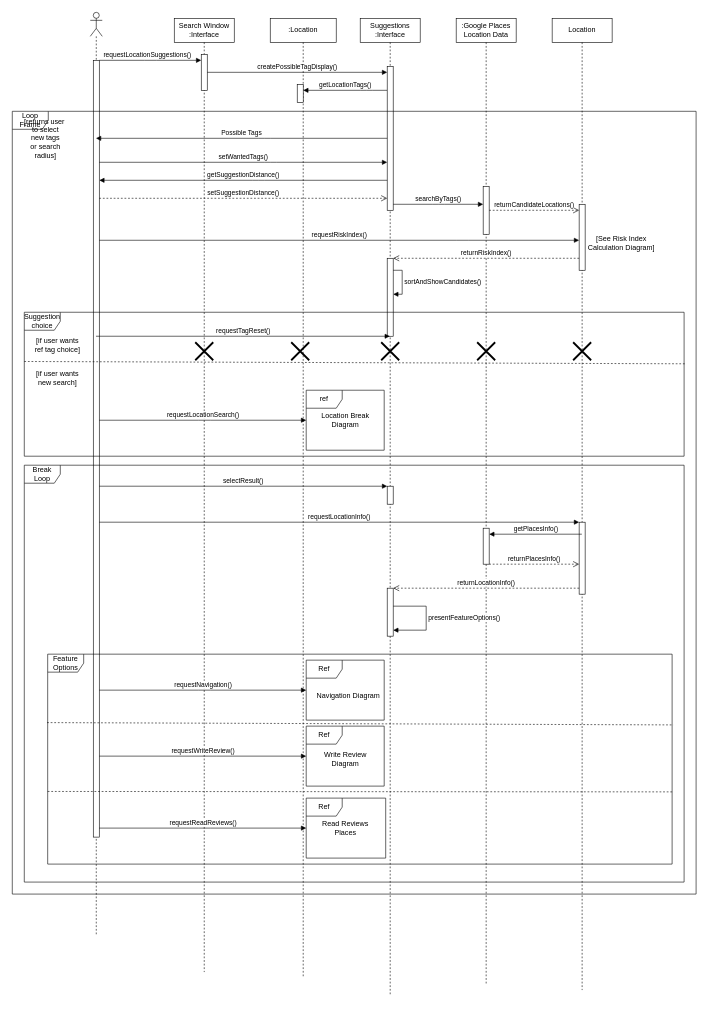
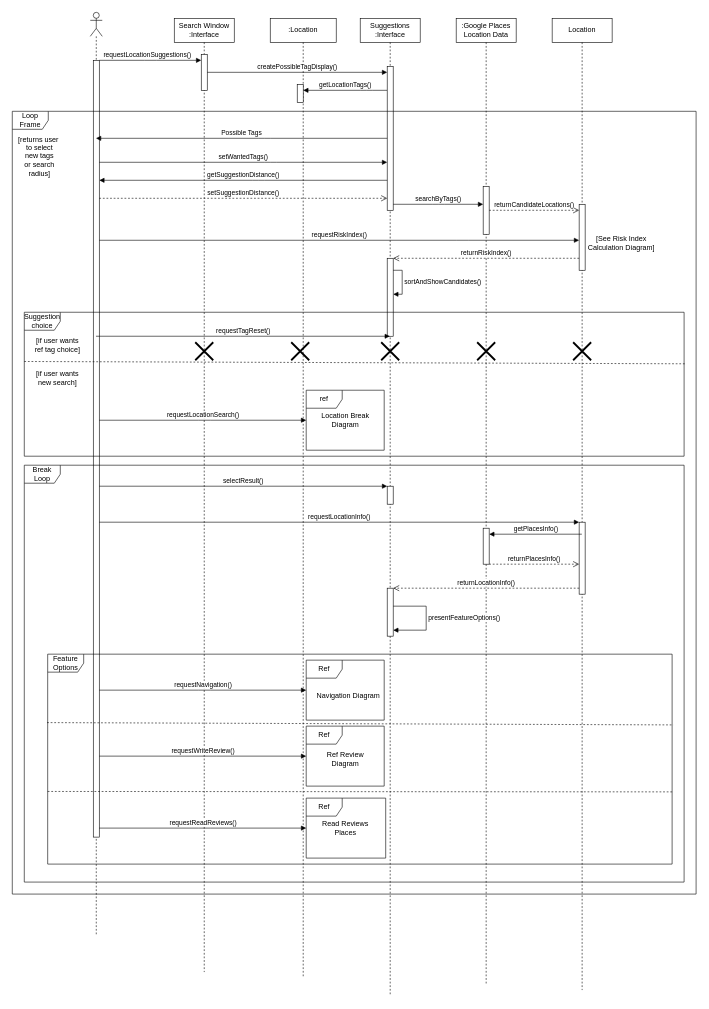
  <mxCell id="0" />
  <mxCell id="1" parent="0" />
  <mxCell id="2" value="" style="shape=umlLifeline;participant=umlActor;perimeter=lifelinePerimeter;whiteSpace=wrap;html=1;container=1;collapsible=0;recursiveResize=0;verticalAlign=top;spacingTop=36;outlineConnect=0;" vertex="1" parent="1"><mxGeometry x="150" y="20" width="20" height="1540" as="geometry" /></mxCell>
  <mxCell id="3" value="" style="html=1;points=[];perimeter=orthogonalPerimeter;" vertex="1" parent="2"><mxGeometry x="5" y="80" width="10" height="1295" as="geometry" /></mxCell>
  <mxCell id="4" value="Search Window&lt;br&gt;:Interface" style="shape=umlLifeline;perimeter=lifelinePerimeter;whiteSpace=wrap;html=1;container=1;collapsible=0;recursiveResize=0;outlineConnect=0;" vertex="1" parent="1"><mxGeometry x="290" y="30" width="100" height="1590" as="geometry" /></mxCell>
  <mxCell id="5" value="" style="html=1;points=[];perimeter=orthogonalPerimeter;" vertex="1" parent="4"><mxGeometry x="45" y="60" width="10" height="60" as="geometry" /></mxCell>
  <mxCell id="6" value="requestLocationSuggestions()" style="html=1;verticalAlign=bottom;endArrow=block;" edge="1" parent="1" source="3" target="5"><mxGeometry x="-0.062" width="80" relative="1" as="geometry"><mxPoint x="350" y="230" as="sourcePoint" /><mxPoint x="430" y="230" as="targetPoint" /><Array as="points"><mxPoint x="250" y="100" /></Array><mxPoint as="offset" /></mxGeometry></mxCell>
  <mxCell id="7" value=":Location" style="shape=umlLifeline;perimeter=lifelinePerimeter;whiteSpace=wrap;html=1;container=1;collapsible=0;recursiveResize=0;outlineConnect=0;" vertex="1" parent="1"><mxGeometry x="450" y="30" width="110" height="1600" as="geometry" /></mxCell>
  <mxCell id="8" value="" style="html=1;points=[];perimeter=orthogonalPerimeter;" vertex="1" parent="7"><mxGeometry x="45" y="110" width="10" height="30" as="geometry" /></mxCell>
  <mxCell id="9" value="getLocationTags()" style="html=1;verticalAlign=bottom;endArrow=block;" edge="1" parent="1" source="11" target="8"><mxGeometry width="80" relative="1" as="geometry"><mxPoint x="440" y="220" as="sourcePoint" /><mxPoint x="520" y="220" as="targetPoint" /><Array as="points"><mxPoint x="610" y="150" /></Array></mxGeometry></mxCell>
  <mxCell id="10" value="Suggestions&lt;br&gt;:Interface" style="shape=umlLifeline;perimeter=lifelinePerimeter;whiteSpace=wrap;html=1;container=1;collapsible=0;recursiveResize=0;outlineConnect=0;" vertex="1" parent="1"><mxGeometry x="600" y="30" width="100" height="1630" as="geometry" /></mxCell>
  <mxCell id="11" value="" style="html=1;points=[];perimeter=orthogonalPerimeter;" vertex="1" parent="10"><mxGeometry x="45" y="80" width="10" height="240" as="geometry" /></mxCell>
  <mxCell id="12" value="" style="html=1;points=[];perimeter=orthogonalPerimeter;" vertex="1" parent="10"><mxGeometry x="45" y="400" width="10" height="130" as="geometry" /></mxCell>
  <mxCell id="13" value="sortAndShowCandidates()" style="edgeStyle=orthogonalEdgeStyle;html=1;align=left;spacingLeft=2;endArrow=block;rounded=0;" edge="1" target="12" parent="10" source="12"><mxGeometry relative="1" as="geometry"><mxPoint x="-40" y="480" as="sourcePoint" /><Array as="points"><mxPoint x="70" y="420" /><mxPoint x="70" y="460" /></Array><mxPoint x="-40" y="550" as="targetPoint" /></mxGeometry></mxCell>
  <mxCell id="14" value="" style="html=1;points=[];perimeter=orthogonalPerimeter;" vertex="1" parent="10"><mxGeometry x="45" y="780" width="10" height="30" as="geometry" /></mxCell>
  <mxCell id="15" value="createPossibleTagDisplay()" style="html=1;verticalAlign=bottom;endArrow=block;" edge="1" parent="1" source="5" target="11"><mxGeometry width="80" relative="1" as="geometry"><mxPoint x="620" y="250" as="sourcePoint" /><mxPoint x="700" y="250" as="targetPoint" /></mxGeometry></mxCell>
  <mxCell id="16" value="Possible Tags" style="html=1;verticalAlign=bottom;endArrow=block;" edge="1" parent="1" source="11" target="2"><mxGeometry width="80" relative="1" as="geometry"><mxPoint x="400" y="240" as="sourcePoint" /><mxPoint x="480" y="240" as="targetPoint" /><Array as="points"><mxPoint x="440" y="230" /></Array></mxGeometry></mxCell>
  <mxCell id="17" value="setWantedTags()" style="html=1;verticalAlign=bottom;endArrow=block;" edge="1" parent="1" source="3" target="11"><mxGeometry width="80" relative="1" as="geometry"><mxPoint x="390" y="290" as="sourcePoint" /><mxPoint x="470" y="290" as="targetPoint" /><Array as="points"><mxPoint x="450" y="270" /></Array></mxGeometry></mxCell>
  <mxCell id="18" value="getSuggestionDistance()" style="html=1;verticalAlign=bottom;endArrow=block;" edge="1" parent="1" source="11" target="3"><mxGeometry width="80" relative="1" as="geometry"><mxPoint x="570" y="220" as="sourcePoint" /><mxPoint x="650" y="220" as="targetPoint" /><Array as="points"><mxPoint x="430" y="300" /></Array></mxGeometry></mxCell>
  <mxCell id="19" value="setSuggestionDistance()" style="html=1;verticalAlign=bottom;endArrow=open;dashed=1;endSize=8;" edge="1" parent="1" source="3" target="11"><mxGeometry relative="1" as="geometry"><mxPoint x="650" y="390" as="sourcePoint" /><mxPoint x="570" y="390" as="targetPoint" /><Array as="points"><mxPoint x="620" y="330" /></Array></mxGeometry></mxCell>
  <mxCell id="20" value=":Google Places&lt;br&gt;Location Data" style="shape=umlLifeline;perimeter=lifelinePerimeter;whiteSpace=wrap;html=1;container=1;collapsible=0;recursiveResize=0;outlineConnect=0;" vertex="1" parent="1"><mxGeometry x="760" y="30" width="100" height="1610" as="geometry" /></mxCell>
  <mxCell id="21" value="" style="html=1;points=[];perimeter=orthogonalPerimeter;" vertex="1" parent="20"><mxGeometry x="45" y="280" width="10" height="80" as="geometry" /></mxCell>
  <mxCell id="22" value="searchByTags()" style="html=1;verticalAlign=bottom;endArrow=block;" edge="1" parent="1" source="11" target="21"><mxGeometry width="80" relative="1" as="geometry"><mxPoint x="790" y="300" as="sourcePoint" /><mxPoint x="870" y="300" as="targetPoint" /><Array as="points"><mxPoint x="730" y="340" /></Array></mxGeometry></mxCell>
  <mxCell id="23" value="Location" style="shape=umlLifeline;perimeter=lifelinePerimeter;whiteSpace=wrap;html=1;container=1;collapsible=0;recursiveResize=0;outlineConnect=0;" vertex="1" parent="1"><mxGeometry x="920" y="30" width="100" height="1620" as="geometry" /></mxCell>
  <mxCell id="24" value="" style="html=1;points=[];perimeter=orthogonalPerimeter;" vertex="1" parent="23"><mxGeometry x="45" y="310" width="10" height="110" as="geometry" /></mxCell>
  <mxCell id="25" value="returnCandidateLocations()" style="html=1;verticalAlign=bottom;endArrow=open;dashed=1;endSize=8;" edge="1" parent="1" source="21" target="24"><mxGeometry relative="1" as="geometry"><mxPoint x="840" y="350" as="sourcePoint" /><mxPoint x="760" y="350" as="targetPoint" /></mxGeometry></mxCell>
  <mxCell id="26" value="requestRiskIndex()" style="html=1;verticalAlign=bottom;endArrow=block;" edge="1" parent="1" source="3" target="24"><mxGeometry width="80" relative="1" as="geometry"><mxPoint x="420" y="380" as="sourcePoint" /><mxPoint x="500" y="380" as="targetPoint" /><Array as="points"><mxPoint x="770" y="400" /></Array></mxGeometry></mxCell>
  <mxCell id="27" value="[See Risk Index&lt;br&gt;Calculation Diagram]" style="text;html=1;align=center;verticalAlign=middle;resizable=0;points=[];autosize=1;strokeColor=none;" vertex="1" parent="1"><mxGeometry x="970" y="389" width="130" height="30" as="geometry" /></mxCell>
  <mxCell id="28" value="returnRiskIndex()" style="html=1;verticalAlign=bottom;endArrow=open;dashed=1;endSize=8;" edge="1" parent="1" source="24" target="12"><mxGeometry relative="1" as="geometry"><mxPoint x="800" y="510" as="sourcePoint" /><mxPoint x="720" y="510" as="targetPoint" /></mxGeometry></mxCell>
  <mxCell id="29" value="Loop&lt;br&gt;Frame" style="shape=umlFrame;whiteSpace=wrap;html=1;" vertex="1" parent="1"><mxGeometry x="20" y="185" width="1140" height="1305" as="geometry" /></mxCell>
  <mxCell id="30" value="Suggestion&lt;br&gt;choice" style="shape=umlFrame;whiteSpace=wrap;html=1;" vertex="1" parent="1"><mxGeometry x="40" y="520" width="1100" height="240" as="geometry" /></mxCell>
  <mxCell id="31" value="[if user wants&lt;br&gt;ref tag choice]" style="text;html=1;align=center;verticalAlign=middle;resizable=0;points=[];autosize=1;strokeColor=none;" vertex="1" parent="1"><mxGeometry x="45" y="560" width="100" height="30" as="geometry" /></mxCell>
  <mxCell id="32" value="requestTagReset()" style="html=1;verticalAlign=bottom;endArrow=block;" edge="1" parent="1" source="2" target="10"><mxGeometry width="80" relative="1" as="geometry"><mxPoint x="210" y="500" as="sourcePoint" /><mxPoint x="720" y="490" as="targetPoint" /><Array as="points"><mxPoint x="410" y="560" /></Array></mxGeometry></mxCell>
  <mxCell id="33" value="" style="shape=umlDestroy;whiteSpace=wrap;html=1;strokeWidth=3;" vertex="1" parent="1"><mxGeometry x="325" y="570" width="30" height="30" as="geometry" /></mxCell>
  <mxCell id="34" value="" style="shape=umlDestroy;whiteSpace=wrap;html=1;strokeWidth=3;" vertex="1" parent="1"><mxGeometry x="485" y="570" width="30" height="30" as="geometry" /></mxCell>
  <mxCell id="35" value="" style="shape=umlDestroy;whiteSpace=wrap;html=1;strokeWidth=3;" vertex="1" parent="1"><mxGeometry x="635" y="570" width="30" height="30" as="geometry" /></mxCell>
  <mxCell id="36" value="" style="shape=umlDestroy;whiteSpace=wrap;html=1;strokeWidth=3;" vertex="1" parent="1"><mxGeometry x="795" y="570" width="30" height="30" as="geometry" /></mxCell>
  <mxCell id="37" value="" style="shape=umlDestroy;whiteSpace=wrap;html=1;strokeWidth=3;" vertex="1" parent="1"><mxGeometry x="955" y="570" width="30" height="30" as="geometry" /></mxCell>
  <mxCell id="38" value="[if user wants&lt;br&gt;new search]" style="text;html=1;align=center;verticalAlign=middle;resizable=0;points=[];autosize=1;strokeColor=none;" vertex="1" parent="1"><mxGeometry x="50" y="615" width="90" height="30" as="geometry" /></mxCell>
  <mxCell id="39" value="ref" style="shape=umlFrame;whiteSpace=wrap;html=1;" vertex="1" parent="1"><mxGeometry x="510" y="650" width="130" height="100" as="geometry" /></mxCell>
  <mxCell id="40" value="requestLocationSearch()" style="html=1;verticalAlign=bottom;endArrow=block;" edge="1" parent="1" source="3" target="39"><mxGeometry width="80" relative="1" as="geometry"><mxPoint x="610" y="670" as="sourcePoint" /><mxPoint x="690" y="670" as="targetPoint" /><Array as="points"><mxPoint x="340" y="700" /></Array></mxGeometry></mxCell>
  <mxCell id="41" value="Location Break&lt;br&gt;Diagram" style="text;html=1;align=center;verticalAlign=middle;resizable=0;points=[];autosize=1;strokeColor=none;" vertex="1" parent="1"><mxGeometry x="525" y="685" width="100" height="30" as="geometry" /></mxCell>
  <mxCell id="42" value="" style="endArrow=none;dashed=1;html=1;exitX=0;exitY=0.342;exitDx=0;exitDy=0;exitPerimeter=0;entryX=1.002;entryY=0.358;entryDx=0;entryDy=0;entryPerimeter=0;" edge="1" parent="1" source="30" target="30"><mxGeometry width="50" height="50" relative="1" as="geometry"><mxPoint x="620" y="700" as="sourcePoint" /><mxPoint x="670" y="650" as="targetPoint" /></mxGeometry></mxCell>
  <mxCell id="43" value="Break&lt;br&gt;Loop" style="shape=umlFrame;whiteSpace=wrap;html=1;" vertex="1" parent="1"><mxGeometry x="40" y="775" width="1100" height="695" as="geometry" /></mxCell>
  <mxCell id="44" value="selectResult()" style="html=1;verticalAlign=bottom;endArrow=block;" edge="1" parent="1" source="3" target="14"><mxGeometry width="80" relative="1" as="geometry"><mxPoint x="600" y="800" as="sourcePoint" /><mxPoint x="680" y="800" as="targetPoint" /></mxGeometry></mxCell>
  <mxCell id="45" value="" style="html=1;points=[];perimeter=orthogonalPerimeter;" vertex="1" parent="1"><mxGeometry x="645" y="980" width="10" height="80" as="geometry" /></mxCell>
  <mxCell id="46" value="&lt;span style=&quot;text-align: center&quot;&gt;presentFeatureOptions()&lt;/span&gt;" style="edgeStyle=orthogonalEdgeStyle;html=1;align=left;spacingLeft=2;endArrow=block;rounded=0;" edge="1" parent="1" source="45" target="45"><mxGeometry relative="1" as="geometry"><mxPoint x="280" y="890" as="sourcePoint" /><Array as="points"><mxPoint x="710" y="1010" /><mxPoint x="710" y="1050" /></Array><mxPoint x="285" y="910" as="targetPoint" /></mxGeometry></mxCell>
  <mxCell id="47" value="" style="html=1;points=[];perimeter=orthogonalPerimeter;" vertex="1" parent="1"><mxGeometry x="805" y="880" width="10" height="60" as="geometry" /></mxCell>
  <mxCell id="48" value="" style="html=1;points=[];perimeter=orthogonalPerimeter;" vertex="1" parent="1"><mxGeometry x="965" y="870" width="10" height="120" as="geometry" /></mxCell>
  <mxCell id="49" value="requestLocationInfo()" style="html=1;verticalAlign=bottom;endArrow=block;" edge="1" parent="1" target="48" source="3"><mxGeometry width="80" relative="1" as="geometry"><mxPoint x="325" y="870" as="sourcePoint" /><mxPoint x="730" y="870" as="targetPoint" /></mxGeometry></mxCell>
  <mxCell id="50" value="getPlacesInfo()" style="html=1;verticalAlign=bottom;endArrow=block;" edge="1" parent="1" target="47"><mxGeometry width="80" relative="1" as="geometry"><mxPoint x="969.5" y="890" as="sourcePoint" /><mxPoint x="800" y="890" as="targetPoint" /></mxGeometry></mxCell>
  <mxCell id="51" value="returnPlacesInfo()" style="html=1;verticalAlign=bottom;endArrow=open;dashed=1;endSize=8;" edge="1" parent="1" source="47" target="48"><mxGeometry relative="1" as="geometry"><mxPoint x="860" y="850" as="sourcePoint" /><mxPoint x="780" y="850" as="targetPoint" /><Array as="points"><mxPoint x="890" y="940" /></Array></mxGeometry></mxCell>
  <mxCell id="52" value="returnLocationInfo()" style="html=1;verticalAlign=bottom;endArrow=open;dashed=1;endSize=8;" edge="1" parent="1" source="48" target="45"><mxGeometry relative="1" as="geometry"><mxPoint x="780" y="1000" as="sourcePoint" /><mxPoint x="700" y="1000" as="targetPoint" /><Array as="points"><mxPoint x="790" y="980" /></Array></mxGeometry></mxCell>
  <mxCell id="53" value="Feature&lt;br&gt;Options" style="shape=umlFrame;whiteSpace=wrap;html=1;" vertex="1" parent="1"><mxGeometry x="79" y="1090" width="1041" height="350" as="geometry" /></mxCell>
  <mxCell id="54" value="Ref" style="shape=umlFrame;whiteSpace=wrap;html=1;" vertex="1" parent="1"><mxGeometry x="510" y="1100" width="130" height="100" as="geometry" /></mxCell>
  <mxCell id="55" value="Ref" style="shape=umlFrame;whiteSpace=wrap;html=1;" vertex="1" parent="1"><mxGeometry x="510" y="1210" width="130" height="100" as="geometry" /></mxCell>
  <mxCell id="56" value="Navigation Diagram" style="text;html=1;align=center;verticalAlign=middle;resizable=0;points=[];autosize=1;strokeColor=none;" vertex="1" parent="1"><mxGeometry x="520" y="1150" width="120" height="20" as="geometry" /></mxCell>
- <mxCell id="57" value="Write Review&lt;br&gt;Diagram" style="text;html=1;align=center;verticalAlign=middle;resizable=0;points=[];autosize=1;strokeColor=none;" vertex="1" parent="1"><mxGeometry x="530" y="1250" width="90" height="30" as="geometry" /></mxCell>
+ <mxCell id="57" value="Ref Review&lt;br&gt;Diagram" style="text;html=1;align=center;verticalAlign=middle;resizable=0;points=[];autosize=1;strokeColor=none;" vertex="1" parent="1"><mxGeometry x="530" y="1250" width="90" height="30" as="geometry" /></mxCell>
  <mxCell id="58" value="" style="endArrow=none;dashed=1;html=1;exitX=-0.001;exitY=0.326;exitDx=0;exitDy=0;exitPerimeter=0;entryX=1.002;entryY=0.337;entryDx=0;entryDy=0;entryPerimeter=0;" edge="1" parent="1" source="53" target="53"><mxGeometry width="50" height="50" relative="1" as="geometry"><mxPoint x="640" y="1390" as="sourcePoint" /><mxPoint x="690" y="1340" as="targetPoint" /></mxGeometry></mxCell>
  <mxCell id="59" value="" style="endArrow=none;dashed=1;html=1;exitX=0;exitY=0.654;exitDx=0;exitDy=0;exitPerimeter=0;entryX=1.002;entryY=0.656;entryDx=0;entryDy=0;entryPerimeter=0;" edge="1" parent="1" source="53" target="53"><mxGeometry width="50" height="50" relative="1" as="geometry"><mxPoint x="640" y="1390" as="sourcePoint" /><mxPoint x="690" y="1340" as="targetPoint" /></mxGeometry></mxCell>
  <mxCell id="60" value="Ref" style="shape=umlFrame;whiteSpace=wrap;html=1;" vertex="1" parent="1"><mxGeometry x="510" y="1330" width="132.5" height="100" as="geometry" /></mxCell>
  <mxCell id="61" value="Read Reviews&lt;br&gt;Places" style="text;html=1;align=center;verticalAlign=middle;resizable=0;points=[];autosize=1;strokeColor=none;" vertex="1" parent="1"><mxGeometry x="530" y="1365" width="90" height="30" as="geometry" /></mxCell>
  <mxCell id="62" value="requestNavigation()" style="html=1;verticalAlign=bottom;endArrow=block;" edge="1" parent="1" source="3" target="54"><mxGeometry width="80" relative="1" as="geometry"><mxPoint x="510" y="1230" as="sourcePoint" /><mxPoint x="590" y="1230" as="targetPoint" /><Array as="points"><mxPoint x="340" y="1150" /></Array></mxGeometry></mxCell>
  <mxCell id="63" value="requestWriteReview()" style="html=1;verticalAlign=bottom;endArrow=block;" edge="1" parent="1" source="3" target="55"><mxGeometry width="80" relative="1" as="geometry"><mxPoint x="510" y="1230" as="sourcePoint" /><mxPoint x="590" y="1230" as="targetPoint" /><Array as="points"><mxPoint x="350" y="1260" /></Array></mxGeometry></mxCell>
  <mxCell id="64" value="requestReadReviews()" style="html=1;verticalAlign=bottom;endArrow=block;" edge="1" parent="1" source="3" target="60"><mxGeometry width="80" relative="1" as="geometry"><mxPoint x="420" y="1350" as="sourcePoint" /><mxPoint x="500" y="1350" as="targetPoint" /><Array as="points"><mxPoint x="340" y="1380" /></Array></mxGeometry></mxCell>
- <mxCell id="65" value="[returns user&amp;nbsp;&lt;br&gt;to select&lt;br&gt;new tags&lt;br&gt;or search&lt;br&gt;radius]" style="text;html=1;align=center;verticalAlign=middle;resizable=0;points=[];autosize=1;strokeColor=none;" vertex="1" parent="1"><mxGeometry x="30" y="190" width="90" height="80" as="geometry" /></mxCell>
+ <mxCell id="65" value="[returns user&amp;nbsp;&lt;br&gt;to select&lt;br&gt;new tags&lt;br&gt;or search&lt;br&gt;radius]" style="text;html=1;align=center;verticalAlign=middle;resizable=0;points=[];autosize=1;strokeColor=none;" vertex="1" parent="1"><mxGeometry x="20" y="220" width="90" height="80" as="geometry" /></mxCell>
